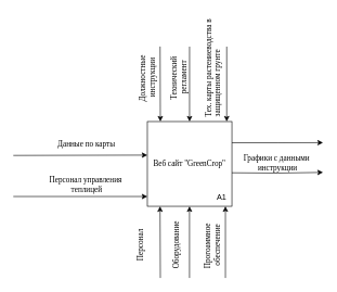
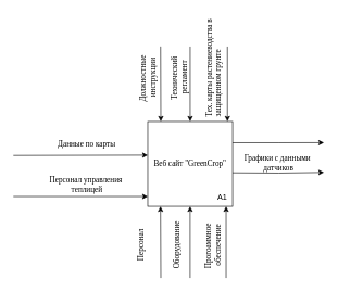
  <mxCell id="0" />
  <mxCell id="1" parent="0" />
  <mxCell id="2" style="edgeStyle=orthogonalEdgeStyle;rounded=0;orthogonalLoop=1;jettySize=auto;html=1;exitX=1;exitY=0.25;exitDx=0;exitDy=0;fontFamily=Times New Roman;" parent="1" source="3" edge="1"><mxGeometry relative="1" as="geometry"><mxPoint x="496" y="218.381" as="targetPoint" /></mxGeometry></mxCell>
  <mxCell id="3" value="&lt;font&gt;Веб сайт &quot;GreenCrop&quot;&lt;/font&gt;" style="whiteSpace=wrap;html=1;aspect=fixed;fontFamily=Times New Roman;" parent="1" vertex="1"><mxGeometry x="226" y="186" width="130" height="130" as="geometry" /></mxCell>
  <mxCell id="4" value="" style="endArrow=classic;html=1;rounded=0;entryX=0;entryY=0.25;entryDx=0;entryDy=0;fontFamily=Times New Roman;" parent="1" edge="1"><mxGeometry width="50" height="50" relative="1" as="geometry"><mxPoint x="20" y="238" as="sourcePoint" /><mxPoint x="226" y="237.5" as="targetPoint" /></mxGeometry></mxCell>
  <mxCell id="5" value="Данные по карты" style="text;html=1;align=center;verticalAlign=middle;resizable=0;points=[];autosize=1;strokeColor=none;fillColor=none;fontFamily=Times New Roman;" parent="1" vertex="1"><mxGeometry x="69" y="207" width="125" height="26" as="geometry" /></mxCell>
  <mxCell id="6" value="" style="endArrow=classic;html=1;rounded=0;entryX=0;entryY=0.25;entryDx=0;entryDy=0;fontFamily=Times New Roman;" parent="1" edge="1"><mxGeometry width="50" height="50" relative="1" as="geometry"><mxPoint x="20" y="301" as="sourcePoint" /><mxPoint x="226" y="301" as="targetPoint" /></mxGeometry></mxCell>
  <mxCell id="7" value="&lt;font&gt;Персонал управления&lt;/font&gt;&lt;div&gt;&lt;font&gt;&amp;nbsp;теплицей&lt;/font&gt;&lt;/div&gt;" style="text;html=1;align=center;verticalAlign=middle;resizable=0;points=[];autosize=1;strokeColor=none;fillColor=none;fontFamily=Times New Roman;" parent="1" vertex="1"><mxGeometry x="66" y="261" width="130" height="41" as="geometry" /></mxCell>
  <mxCell id="8" value="" style="endArrow=classic;html=1;rounded=0;entryX=0.126;entryY=-0.022;entryDx=0;entryDy=0;entryPerimeter=0;fontFamily=Times New Roman;" parent="1" edge="1"><mxGeometry width="50" height="50" relative="1" as="geometry"><mxPoint x="245.6" y="70.86" as="sourcePoint" /><mxPoint x="245.98" y="186" as="targetPoint" /></mxGeometry></mxCell>
  <mxCell id="9" value="Должностные&amp;nbsp;&lt;div&gt;инструкции&lt;/div&gt;" style="text;html=1;align=center;verticalAlign=middle;resizable=0;points=[];autosize=1;strokeColor=none;fillColor=none;horizontal=0;fontFamily=Times New Roman;" parent="1" vertex="1"><mxGeometry x="202.5" y="76" width="47" height="86" as="geometry" /></mxCell>
  <mxCell id="10" value="" style="endArrow=classic;html=1;rounded=0;entryX=0.126;entryY=-0.022;entryDx=0;entryDy=0;entryPerimeter=0;fontFamily=Times New Roman;" parent="1" edge="1"><mxGeometry width="50" height="50" relative="1" as="geometry"><mxPoint x="290.9" y="71" as="sourcePoint" /><mxPoint x="290.9" y="186" as="targetPoint" /></mxGeometry></mxCell>
  <mxCell id="11" value="&lt;font&gt;Технический&amp;nbsp;&lt;/font&gt;&lt;div&gt;&lt;font&gt;регламент&lt;/font&gt;&lt;/div&gt;" style="text;html=1;align=center;verticalAlign=middle;resizable=0;points=[];autosize=1;strokeColor=none;fillColor=none;horizontal=0;fontFamily=Times New Roman;" parent="1" vertex="1"><mxGeometry x="249.5" y="79" width="50" height="80" as="geometry" /></mxCell>
  <mxCell id="12" style="edgeStyle=orthogonalEdgeStyle;rounded=0;orthogonalLoop=1;jettySize=auto;html=1;exitX=1;exitY=0.25;exitDx=0;exitDy=0;fontFamily=Times New Roman;" parent="1" edge="1"><mxGeometry relative="1" as="geometry"><mxPoint x="496" y="264.001" as="targetPoint" /><mxPoint x="356" y="264.62" as="sourcePoint" /></mxGeometry></mxCell>
- <mxCell id="13" value="&lt;font&gt;Графики с данными&amp;nbsp;&lt;/font&gt;&lt;div&gt;&lt;font&gt;инструкции&lt;/font&gt;&lt;/div&gt;" style="text;html=1;align=center;verticalAlign=middle;resizable=0;points=[];autosize=1;strokeColor=none;fillColor=none;fontFamily=Times New Roman;" parent="1" vertex="1"><mxGeometry x="361" y="229" width="130" height="40" as="geometry" /></mxCell>
+ <mxCell id="13" value="&lt;font&gt;Графики с данными&amp;nbsp;&lt;/font&gt;&lt;div&gt;&lt;font&gt;датчиков&lt;/font&gt;&lt;/div&gt;" style="text;html=1;align=center;verticalAlign=middle;resizable=0;points=[];autosize=1;strokeColor=none;fillColor=none;fontFamily=Times New Roman;" parent="1" vertex="1"><mxGeometry x="361" y="229" width="130" height="40" as="geometry" /></mxCell>
  <mxCell id="14" value="" style="endArrow=classic;html=1;rounded=0;entryX=0.25;entryY=1;entryDx=0;entryDy=0;fontFamily=Times New Roman;" parent="1" edge="1"><mxGeometry width="50" height="50" relative="1" as="geometry"><mxPoint x="246" y="426" as="sourcePoint" /><mxPoint x="245.5" y="316" as="targetPoint" /></mxGeometry></mxCell>
  <mxCell id="15" value="Персонал" style="text;html=1;align=center;verticalAlign=middle;resizable=0;points=[];autosize=1;strokeColor=none;fillColor=none;horizontal=0;fontFamily=Times New Roman;" parent="1" vertex="1"><mxGeometry x="196" y="346" width="40" height="60" as="geometry" /></mxCell>
  <mxCell id="16" value="" style="endArrow=classic;html=1;rounded=0;entryX=0.25;entryY=1;entryDx=0;entryDy=0;fontFamily=Times New Roman;" parent="1" edge="1"><mxGeometry width="50" height="50" relative="1" as="geometry"><mxPoint x="290.82" y="426" as="sourcePoint" /><mxPoint x="290.82" y="316" as="targetPoint" /></mxGeometry></mxCell>
  <mxCell id="17" value="Оборудование" style="text;html=1;align=center;verticalAlign=middle;resizable=0;points=[];autosize=1;strokeColor=none;fillColor=none;horizontal=0;fontFamily=Times New Roman;" parent="1" vertex="1"><mxGeometry x="250" y="331" width="40" height="90" as="geometry" /></mxCell>
  <mxCell id="18" value="" style="endArrow=classic;html=1;rounded=0;entryX=0.25;entryY=1;entryDx=0;entryDy=0;fontFamily=Times New Roman;" parent="1" edge="1"><mxGeometry width="50" height="50" relative="1" as="geometry"><mxPoint x="346" y="426" as="sourcePoint" /><mxPoint x="346" y="316" as="targetPoint" /></mxGeometry></mxCell>
  <mxCell id="19" value="Прогоаммное&amp;nbsp;&lt;div&gt;обеспечение&lt;/div&gt;" style="text;html=1;align=center;verticalAlign=middle;resizable=0;points=[];autosize=1;strokeColor=none;fillColor=none;horizontal=0;fontFamily=Times New Roman;" parent="1" vertex="1"><mxGeometry x="301" y="331" width="50" height="90" as="geometry" /></mxCell>
  <mxCell id="20" value="Тех. карты растениеводства в защищенном грунте" style="text;whiteSpace=wrap;fontFamily=Times New Roman;horizontal=0;" parent="1" vertex="1"><mxGeometry x="306.88" y="20.48" width="44.12" height="160.52" as="geometry" /></mxCell>
  <mxCell id="21" value="" style="endArrow=classic;html=1;rounded=0;entryX=0.126;entryY=-0.022;entryDx=0;entryDy=0;entryPerimeter=0;fontFamily=Times New Roman;" parent="1" edge="1"><mxGeometry width="50" height="50" relative="1" as="geometry"><mxPoint x="348" y="71" as="sourcePoint" /><mxPoint x="348" y="186" as="targetPoint" /></mxGeometry></mxCell>
  <mxCell id="22" value="A1" style="text;html=1;align=center;verticalAlign=middle;resizable=0;points=[];autosize=1;strokeColor=none;fillColor=none;" vertex="1" parent="1"><mxGeometry x="323" y="290" width="33" height="26" as="geometry" /></mxCell>
